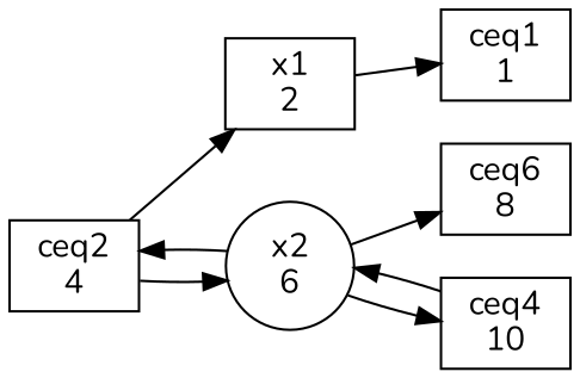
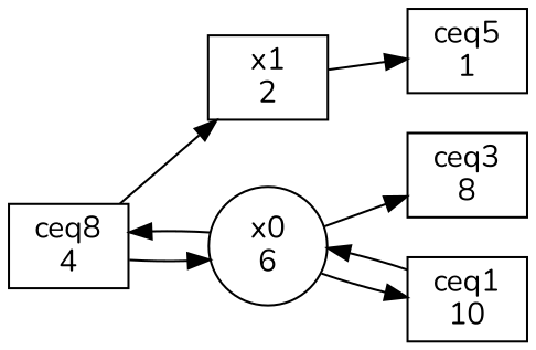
  digraph {
    fontname=Nunito
    rankdir=LR
    node [fillcolor=white fontname=Nunito shape=box style=filled]
    edge [fontname=Nunito penwidth=1]
-   n1 [label="ceq1\n1"]
+   n1 [label="ceq5\n1"]
    n2 [label="x1\n2"]
-   n3 [label="ceq2\n4"]
-   n4 [label="x2\n6" shape=circle]
-   n5 [label="ceq6\n8"]
-   n6 [label="ceq4\n10"]
+   n3 [label="ceq8\n4"]
+   n4 [label="x0\n6" shape=circle]
+   n5 [label="ceq3\n8"]
+   n6 [label="ceq1\n10"]
    n2 -> n1
    n3 -> n2
    n3 -> n4
    n4 -> n3
    n4 -> n5
    n4 -> n6
    n6 -> n4
  }
